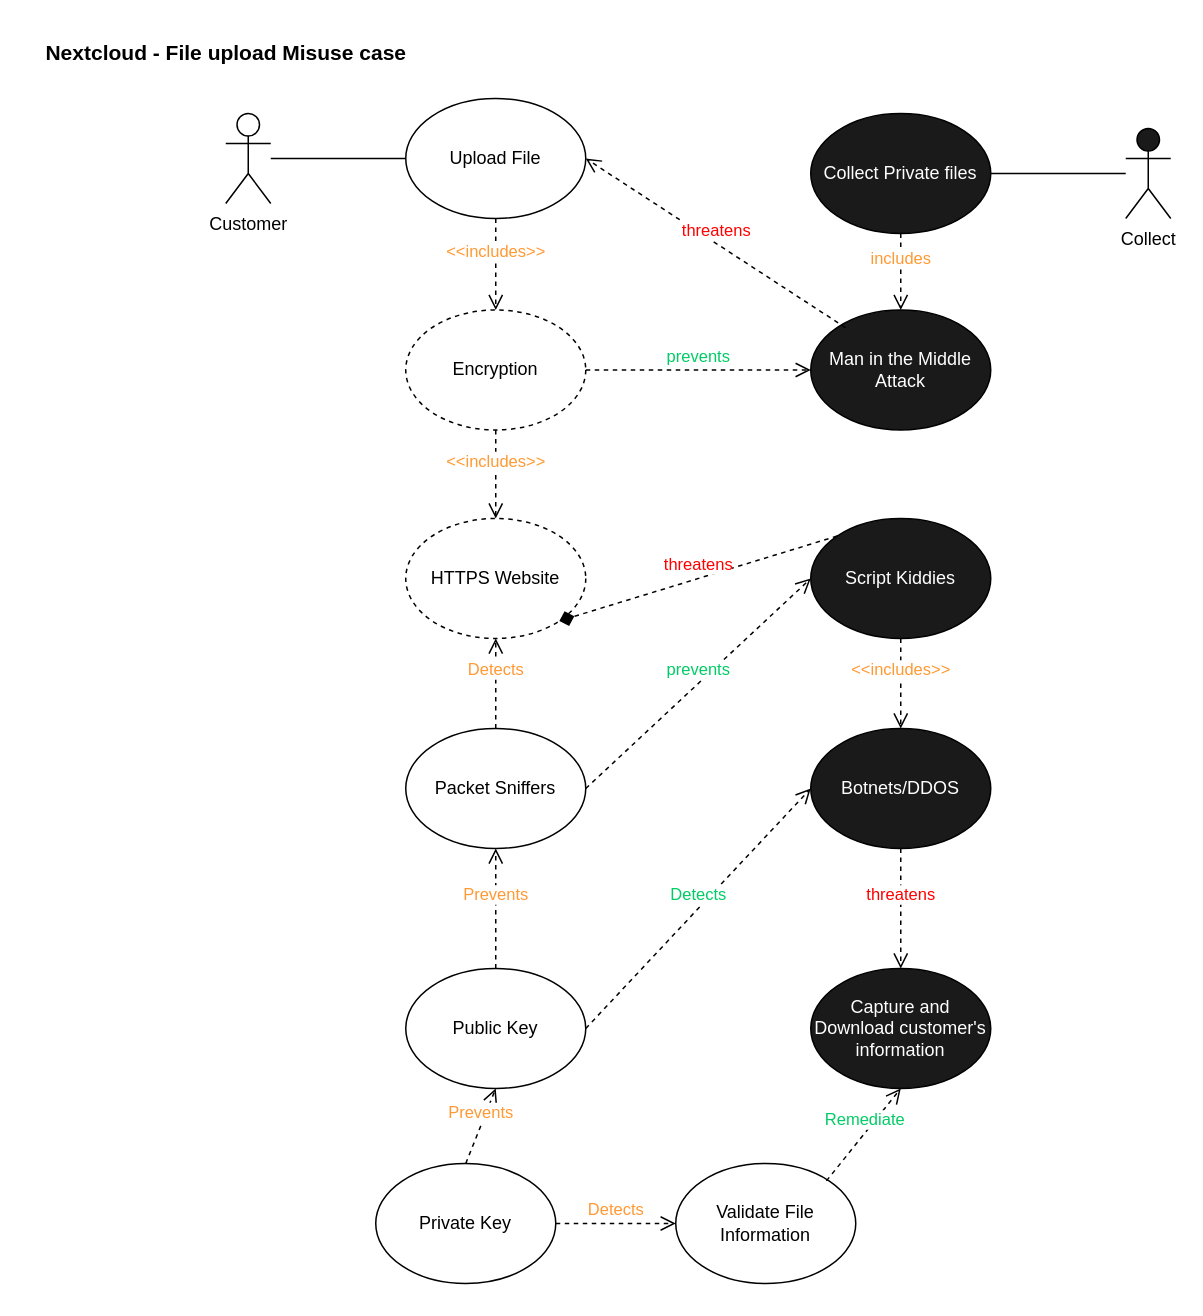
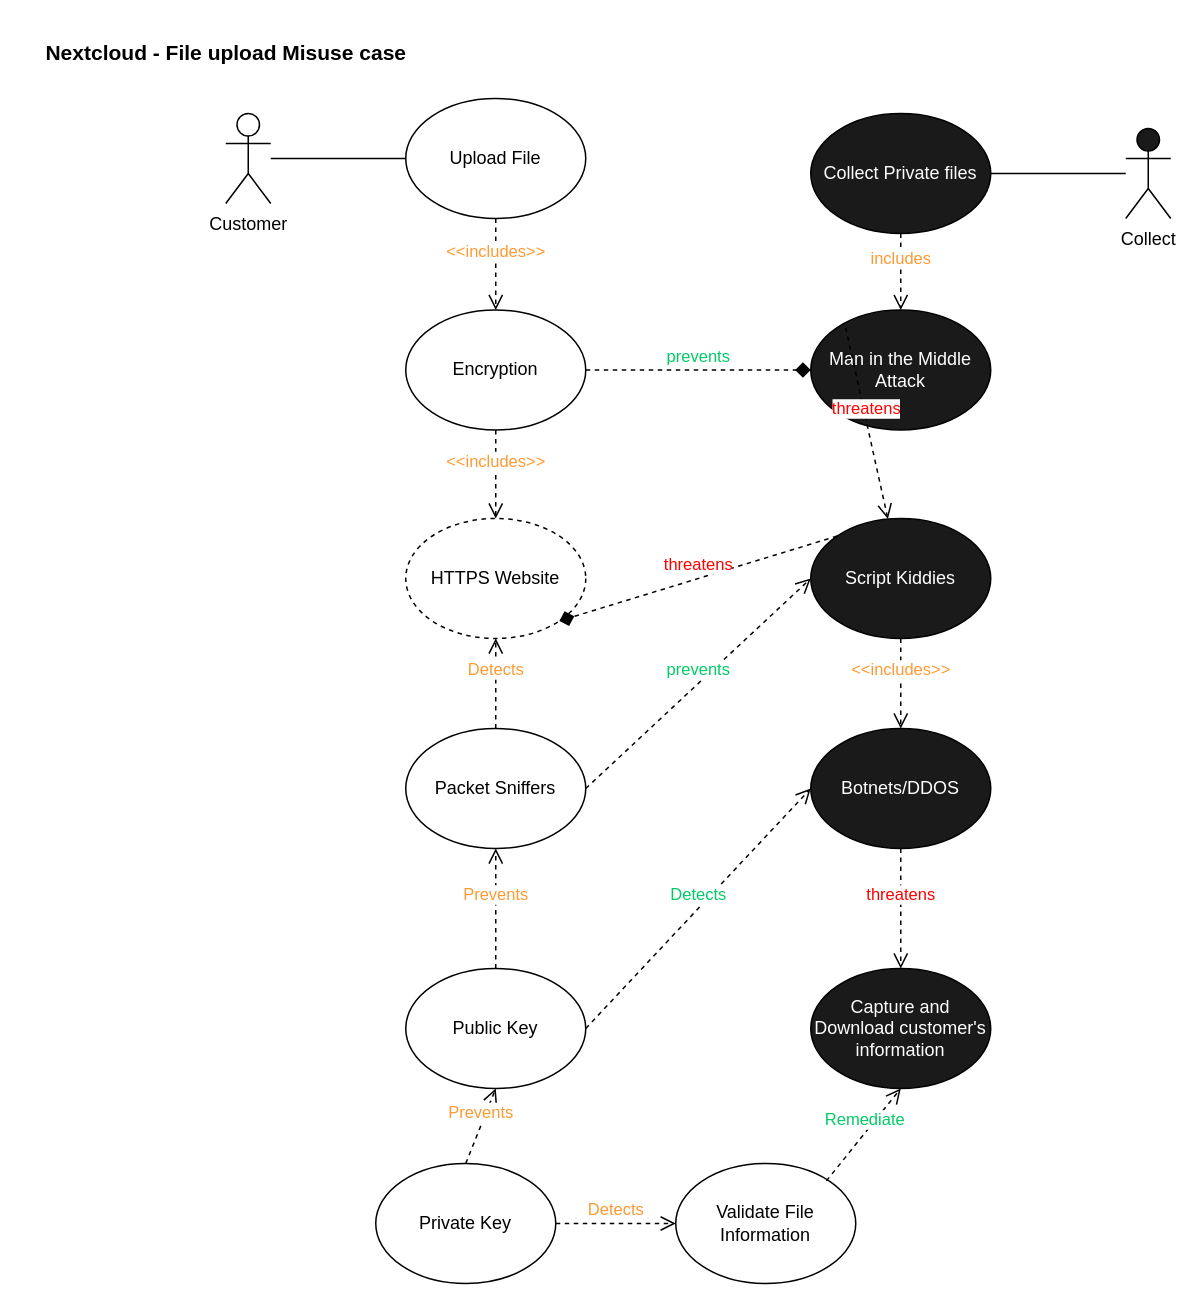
  <mxCell id="0" />
  <mxCell id="1" parent="0" />
  <mxCell id="2" value="Customer" style="shape=umlActor;verticalLabelPosition=bottom;verticalAlign=top;html=1;outlineConnect=0;fillColor=#FFFFFF;" parent="1" vertex="1"><mxGeometry x="150" y="75" width="30" height="60" as="geometry" /></mxCell>
  <mxCell id="3" value="" style="endArrow=none;html=1;entryX=0;entryY=0.5;entryDx=0;entryDy=0;" parent="1" source="2" target="4" edge="1"><mxGeometry width="50" height="50" relative="1" as="geometry"><mxPoint x="50" y="137" as="sourcePoint" /><mxPoint x="140" y="137" as="targetPoint" /></mxGeometry></mxCell>
  <mxCell id="4" value="Upload File" style="ellipse;whiteSpace=wrap;html=1;fillColor=#FFFFFF;" parent="1" vertex="1"><mxGeometry x="270" y="65" width="120" height="80" as="geometry" /></mxCell>
  <mxCell id="5" value="Collect" style="shape=umlActor;verticalLabelPosition=bottom;verticalAlign=top;html=1;outlineConnect=0;fillColor=#1A1A1A;" parent="1" vertex="1"><mxGeometry x="750" y="85" width="30" height="60" as="geometry" /></mxCell>
  <mxCell id="6" value="Script Kiddies" style="ellipse;whiteSpace=wrap;html=1;fillColor=#1A1A1A;fontColor=#FFFFFF;" parent="1" vertex="1"><mxGeometry x="540" y="345" width="120" height="80" as="geometry" /></mxCell>
- <mxCell id="7" value="Encryption" style="ellipse;whiteSpace=wrap;html=1;fillColor=#FFFFFF;dashed=1;" parent="1" vertex="1"><mxGeometry x="270" y="206" width="120" height="80" as="geometry" /></mxCell>
+ <mxCell id="7" value="Encryption" style="ellipse;whiteSpace=wrap;html=1;fillColor=#FFFFFF;" parent="1" vertex="1"><mxGeometry x="270" y="206" width="120" height="80" as="geometry" /></mxCell>
  <mxCell id="8" value="&amp;lt;&amp;lt;includes&amp;gt;&amp;gt;" style="html=1;verticalAlign=bottom;endArrow=open;dashed=1;endSize=8;curved=0;rounded=0;entryX=0.5;entryY=0;entryDx=0;entryDy=0;fontColor=#FF9933;exitX=0.5;exitY=1;exitDx=0;exitDy=0;" parent="1" source="4" target="7" edge="1"><mxGeometry relative="1" as="geometry"><mxPoint x="250" y="115" as="sourcePoint" /><mxPoint x="600" y="355" as="targetPoint" /></mxGeometry></mxCell>
  <mxCell id="9" value="HTTPS Website" style="ellipse;whiteSpace=wrap;html=1;fillColor=#FFFFFF;dashed=1;" parent="1" vertex="1"><mxGeometry x="270" y="345" width="120" height="80" as="geometry" /></mxCell>
  <mxCell id="10" value="&amp;lt;&amp;lt;includes&amp;gt;&amp;gt;" style="html=1;verticalAlign=bottom;endArrow=open;dashed=1;endSize=8;curved=0;rounded=0;exitX=0.5;exitY=1;exitDx=0;exitDy=0;entryX=0.5;entryY=0;entryDx=0;entryDy=0;fontColor=#FF9933;fontStyle=0" parent="1" target="9" edge="1" source="7"><mxGeometry relative="1" as="geometry"><mxPoint x="395" y="155" as="sourcePoint" /><mxPoint x="345" y="125" as="targetPoint" /></mxGeometry></mxCell>
  <mxCell id="11" value="Man in the Middle Attack" style="ellipse;whiteSpace=wrap;html=1;fillColor=#1A1A1A;fontColor=#FFFFFF;" parent="1" vertex="1"><mxGeometry x="540" y="206" width="120" height="80" as="geometry" /></mxCell>
- <mxCell id="12" value="prevents" style="html=1;verticalAlign=bottom;endArrow=open;dashed=1;endSize=8;curved=0;rounded=0;exitX=1;exitY=0.5;exitDx=0;exitDy=0;entryX=0;entryY=0.5;entryDx=0;entryDy=0;fontColor=#00CC66;fontStyle=0" parent="1" source="7" target="11" edge="1"><mxGeometry relative="1" as="geometry"><mxPoint x="405" y="165" as="sourcePoint" /><mxPoint x="405" y="235" as="targetPoint" /></mxGeometry></mxCell>
- <mxCell id="13" value="threatens" style="html=1;verticalAlign=bottom;endArrow=open;dashed=1;endSize=8;curved=0;rounded=0;exitX=0.194;exitY=0.148;exitDx=0;exitDy=0;entryX=1;entryY=0.5;entryDx=0;entryDy=0;fontColor=#FF0000;fontStyle=0;exitPerimeter=0;" parent="1" source="11" target="4" edge="1"><mxGeometry relative="1" as="geometry"><mxPoint x="415" y="175" as="sourcePoint" /><mxPoint x="443.48" y="140.28" as="targetPoint" /></mxGeometry></mxCell>
+ <mxCell id="12" value="prevents" style="html=1;verticalAlign=bottom;endArrow=diamond;dashed=1;endSize=8;curved=0;rounded=0;exitX=1;exitY=0.5;exitDx=0;exitDy=0;entryX=0;entryY=0.5;entryDx=0;entryDy=0;fontColor=#00CC66;fontStyle=0;" parent="1" source="7" target="11" edge="1"><mxGeometry relative="1" as="geometry"><mxPoint x="405" y="165" as="sourcePoint" /><mxPoint x="405" y="235" as="targetPoint" /></mxGeometry></mxCell>
+ <mxCell id="13" value="threatens" style="html=1;verticalAlign=bottom;endArrow=open;dashed=1;endSize=8;curved=0;rounded=0;exitX=0.194;exitY=0.148;exitDx=0;exitDy=0;fontColor=#FF0000;fontStyle=0;exitPerimeter=0;" parent="1" source="11" target="6" edge="1"><mxGeometry relative="1" as="geometry"><mxPoint x="415" y="175" as="sourcePoint" /><mxPoint x="443.48" y="140.28" as="targetPoint" /></mxGeometry></mxCell>
  <mxCell id="14" value="Nextcloud - File upload Misuse case" style="text;html=1;align=center;verticalAlign=middle;resizable=0;points=[];autosize=1;strokeColor=none;fillColor=none;fontStyle=1;fontSize=14;" parent="1" vertex="1"><mxGeometry x="20" y="20" width="260" height="30" as="geometry" /></mxCell>
  <mxCell id="15" value="Detects" style="html=1;verticalAlign=bottom;endArrow=open;dashed=1;endSize=8;curved=0;rounded=0;exitX=0.5;exitY=0;exitDx=0;exitDy=0;fontColor=#FF9933;fontStyle=0;entryX=0.5;entryY=1;entryDx=0;entryDy=0;" parent="1" source="17" target="9" edge="1"><mxGeometry x="0.004" relative="1" as="geometry"><mxPoint x="210" y="584" as="sourcePoint" /><mxPoint x="290" y="445" as="targetPoint" /><mxPoint as="offset" /></mxGeometry></mxCell>
  <mxCell id="16" value="Botnets/DDOS" style="ellipse;whiteSpace=wrap;html=1;fillColor=#1A1A1A;fontColor=#FFFFFF;" parent="1" vertex="1"><mxGeometry x="540" y="485" width="120" height="80" as="geometry" /></mxCell>
  <mxCell id="17" value="Packet Sniffers" style="ellipse;whiteSpace=wrap;html=1;fillColor=#FFFFFF;" parent="1" vertex="1"><mxGeometry x="270" y="485" width="120" height="80" as="geometry" /></mxCell>
  <mxCell id="18" value="Detects" style="html=1;verticalAlign=bottom;endArrow=open;dashed=1;endSize=8;curved=0;rounded=0;fontColor=#00CC66;fontStyle=0;entryX=0;entryY=0.5;entryDx=0;entryDy=0;exitX=1;exitY=0.5;exitDx=0;exitDy=0;" parent="1" source="20" target="16" edge="1"><mxGeometry x="0.0" relative="1" as="geometry"><mxPoint x="470" y="506" as="sourcePoint" /><mxPoint x="530" y="506" as="targetPoint" /><mxPoint as="offset" /></mxGeometry></mxCell>
  <mxCell id="19" value="" style="endArrow=none;html=1;exitX=1;exitY=0.5;exitDx=0;exitDy=0;" parent="1" source="25" target="5" edge="1"><mxGeometry width="50" height="50" relative="1" as="geometry"><mxPoint x="607" y="141" as="sourcePoint" /><mxPoint x="760" y="156" as="targetPoint" /></mxGeometry></mxCell>
  <mxCell id="20" value="Public Key" style="ellipse;whiteSpace=wrap;html=1;fillColor=#FFFFFF;" parent="1" vertex="1"><mxGeometry x="270" y="645" width="120" height="80" as="geometry" /></mxCell>
  <mxCell id="21" value="includes" style="html=1;verticalAlign=bottom;endArrow=open;dashed=1;endSize=8;curved=0;rounded=0;exitX=0.5;exitY=1;exitDx=0;exitDy=0;entryX=0.5;entryY=0;entryDx=0;entryDy=0;fontColor=#FF9933;fontStyle=0" parent="1" source="25" target="11" edge="1"><mxGeometry relative="1" as="geometry"><mxPoint x="405" y="165" as="sourcePoint" /><mxPoint x="395" y="26" as="targetPoint" /></mxGeometry></mxCell>
  <mxCell id="22" value="threatens" style="html=1;verticalAlign=bottom;endArrow=diamond;dashed=1;endSize=8;curved=0;rounded=0;exitX=0;exitY=0;exitDx=0;exitDy=0;entryX=1;entryY=1;entryDx=0;entryDy=0;fontColor=#FF0000;fontStyle=0;" parent="1" source="6" target="9" edge="1"><mxGeometry relative="1" as="geometry"><mxPoint x="600" y="466" as="sourcePoint" /><mxPoint x="455" y="381" as="targetPoint" /></mxGeometry></mxCell>
  <mxCell id="23" value="Prevents" style="html=1;verticalAlign=bottom;endArrow=open;dashed=1;endSize=8;curved=0;rounded=0;entryX=0.5;entryY=1;entryDx=0;entryDy=0;fontColor=#FF9933;fontStyle=0;exitX=0.5;exitY=0;exitDx=0;exitDy=0;" parent="1" source="20" target="17" edge="1"><mxGeometry relative="1" as="geometry"><mxPoint x="380" y="625" as="sourcePoint" /><mxPoint x="304.5" y="785" as="targetPoint" /></mxGeometry></mxCell>
  <mxCell id="24" value="prevents" style="html=1;verticalAlign=bottom;endArrow=open;dashed=1;endSize=8;curved=0;rounded=0;fontColor=#00CC66;fontStyle=0;entryX=0;entryY=0.5;entryDx=0;entryDy=0;exitX=1;exitY=0.5;exitDx=0;exitDy=0;" parent="1" source="17" target="6" edge="1"><mxGeometry relative="1" as="geometry"><mxPoint x="440" y="471" as="sourcePoint" /><mxPoint x="545" y="376" as="targetPoint" /></mxGeometry></mxCell>
  <mxCell id="25" value="Collect Private files" style="ellipse;whiteSpace=wrap;html=1;fillColor=#1A1A1A;fontColor=#FFFFFF;" parent="1" vertex="1"><mxGeometry x="540" y="75" width="120" height="80" as="geometry" /></mxCell>
  <mxCell id="26" value="&amp;lt;&amp;lt;includes&amp;gt;&amp;gt;" style="html=1;verticalAlign=bottom;endArrow=open;dashed=1;endSize=8;curved=0;rounded=0;fontColor=#FF9933;fontStyle=0;exitX=0.5;exitY=1;exitDx=0;exitDy=0;entryX=0.5;entryY=0;entryDx=0;entryDy=0;" parent="1" source="6" target="16" edge="1"><mxGeometry relative="1" as="geometry"><mxPoint x="600" y="426" as="sourcePoint" /><mxPoint x="600" y="466" as="targetPoint" /><mxPoint as="offset" /></mxGeometry></mxCell>
  <mxCell id="27" value="Capture and Download customer's information" style="ellipse;whiteSpace=wrap;html=1;fillColor=#1A1A1A;fontColor=#FFFFFF;" vertex="1" parent="1"><mxGeometry x="540" y="645" width="120" height="80" as="geometry" /></mxCell>
  <mxCell id="28" value="Validate File Information" style="ellipse;whiteSpace=wrap;html=1;fillColor=#FFFFFF;" vertex="1" parent="1"><mxGeometry x="450" y="775" width="120" height="80" as="geometry" /></mxCell>
  <mxCell id="29" value="Private Key" style="ellipse;whiteSpace=wrap;html=1;fillColor=#FFFFFF;" vertex="1" parent="1"><mxGeometry x="250" y="775" width="120" height="80" as="geometry" /></mxCell>
  <mxCell id="30" value="Detects" style="html=1;verticalAlign=bottom;endArrow=open;dashed=1;endSize=8;curved=0;rounded=0;entryX=0;entryY=0.5;entryDx=0;entryDy=0;fontColor=#FF9933;fontStyle=0;exitX=1;exitY=0.5;exitDx=0;exitDy=0;" edge="1" parent="1" source="29" target="28"><mxGeometry relative="1" as="geometry"><mxPoint x="340" y="575" as="sourcePoint" /><mxPoint x="340" y="645" as="targetPoint" /></mxGeometry></mxCell>
  <mxCell id="31" value="Remediate" style="html=1;verticalAlign=bottom;endArrow=open;dashed=1;endSize=8;curved=0;rounded=0;fontColor=#00CC66;fontStyle=0;entryX=0.5;entryY=1;entryDx=0;entryDy=0;exitX=0.837;exitY=0.145;exitDx=0;exitDy=0;exitPerimeter=0;" edge="1" parent="1" source="28" target="27"><mxGeometry relative="1" as="geometry"><mxPoint x="520" y="775" as="sourcePoint" /><mxPoint x="670" y="625" as="targetPoint" /></mxGeometry></mxCell>
  <mxCell id="32" value="Prevents" style="html=1;verticalAlign=bottom;endArrow=open;dashed=1;endSize=8;curved=0;rounded=0;entryX=0.5;entryY=1;entryDx=0;entryDy=0;fontColor=#FF9933;fontStyle=0;exitX=0.5;exitY=0;exitDx=0;exitDy=0;" edge="1" parent="1" source="29" target="20"><mxGeometry relative="1" as="geometry"><mxPoint x="380" y="825" as="sourcePoint" /><mxPoint x="460" y="825" as="targetPoint" /></mxGeometry></mxCell>
  <mxCell id="33" value="threatens" style="html=1;verticalAlign=bottom;endArrow=open;dashed=1;endSize=8;curved=0;rounded=0;entryX=0.5;entryY=0;entryDx=0;entryDy=0;fontColor=#FF0000;fontStyle=0;" edge="1" parent="1" target="27"><mxGeometry relative="1" as="geometry"><mxPoint x="600" y="565" as="sourcePoint" /><mxPoint x="382" y="423" as="targetPoint" /></mxGeometry></mxCell>
